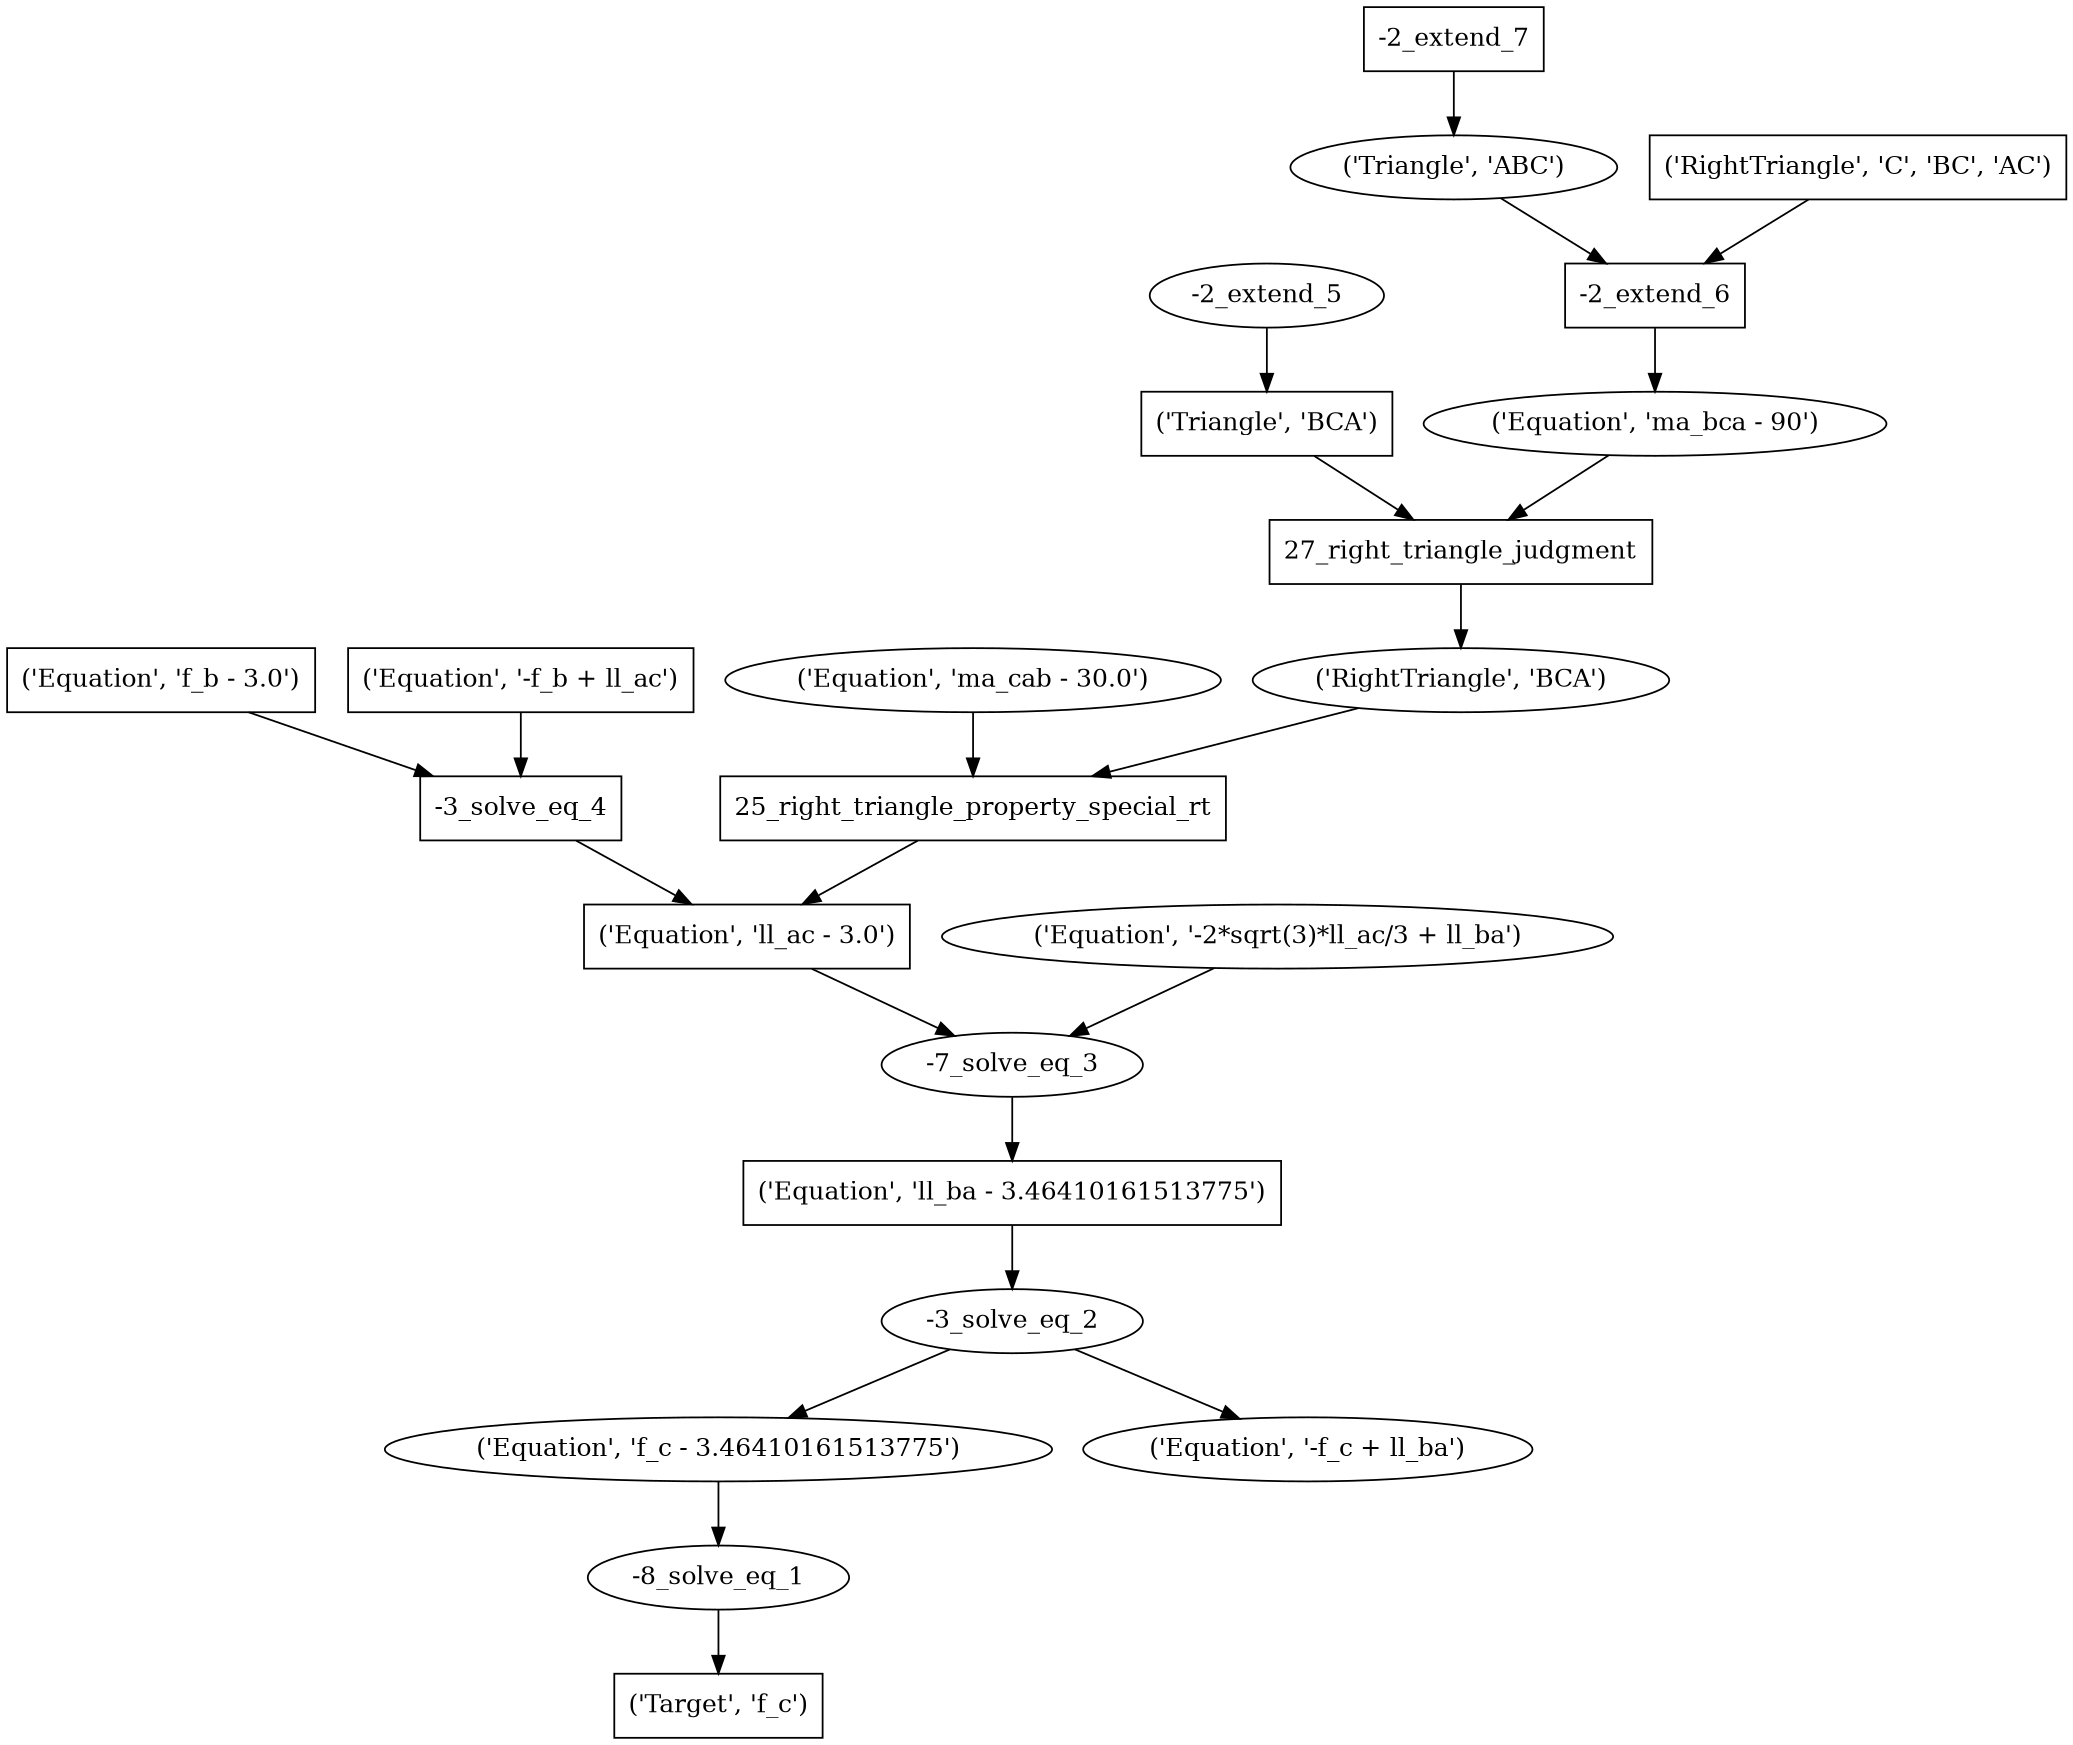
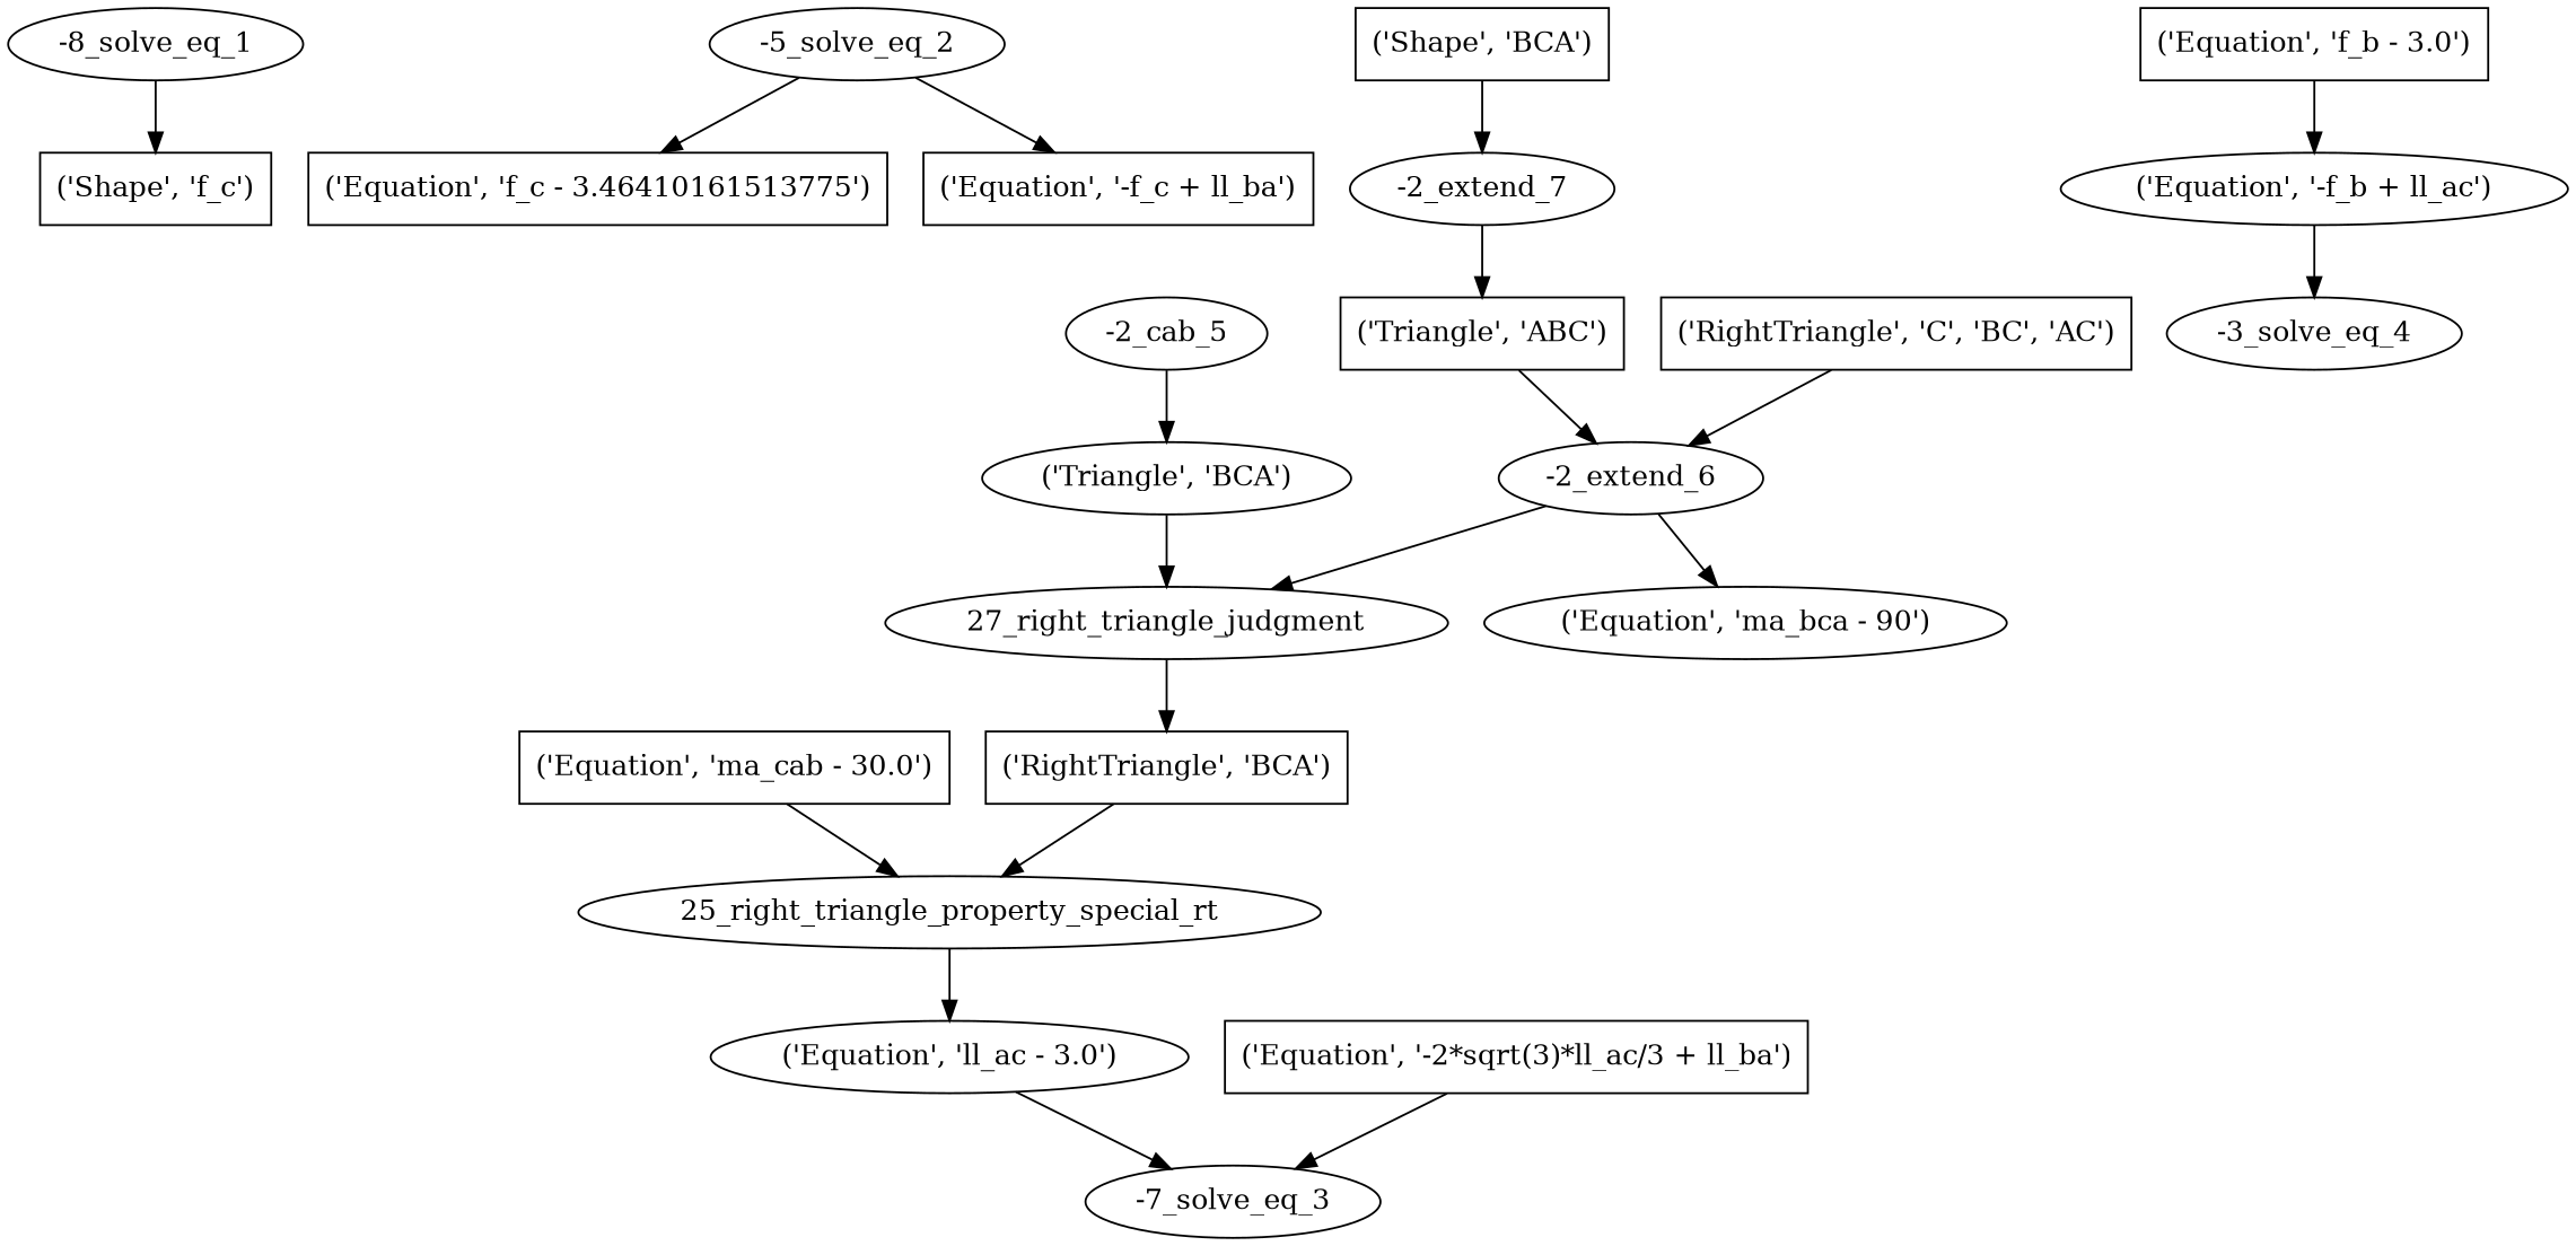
  digraph {
    node [shape=box]
-   n1 [label="('Target', 'f_c')"]
+   n1 [label="('Shape', 'f_c')"]
    n2 [label="-8_solve_eq_1" shape=""]
-   n3 [label="('Equation', 'f_c - 3.46410161513775')" shape=ellipse]
-   n4 [label="-3_solve_eq_2" shape=""]
-   n5 [label="('Equation', '-f_c + ll_ba')" shape=ellipse]
-   n6 [label="('Equation', 'll_ba - 3.46410161513775')"]
+   n3 [label="('Equation', 'f_c - 3.46410161513775')"]
+   n4 [label="-5_solve_eq_2" shape=""]
+   n5 [label="('Equation', '-f_c + ll_ba')"]
    n7 [label="-7_solve_eq_3" shape=""]
-   n8 [label="('Equation', 'll_ac - 3.0')"]
-   n9 [label="('Equation', '-2*sqrt(3)*ll_ac/3 + ll_ba')" shape=ellipse]
-   n10 [label="-3_solve_eq_4"]
+   n8 [label="('Equation', 'll_ac - 3.0')" shape=ellipse]
+   n9 [label="('Equation', '-2*sqrt(3)*ll_ac/3 + ll_ba')"]
+   n10 [label="-3_solve_eq_4" shape=""]
    n11 [label="('Equation', 'f_b - 3.0')"]
-   n12 [label="('Equation', '-f_b + ll_ac')"]
-   n13 [label="25_right_triangle_property_special_rt"]
-   n14 [label="('Equation', 'ma_cab - 30.0')" shape=ellipse]
-   n15 [label="('RightTriangle', 'BCA')" shape=ellipse]
-   n16 [label="27_right_triangle_judgment"]
-   n17 [label="('Triangle', 'BCA')"]
+   n12 [label="('Equation', '-f_b + ll_ac')" shape=ellipse]
+   n13 [label="25_right_triangle_property_special_rt" shape=""]
+   n14 [label="('Equation', 'ma_cab - 30.0')"]
+   n15 [label="('RightTriangle', 'BCA')"]
+   n16 [label="27_right_triangle_judgment" shape=""]
+   n17 [label="('Triangle', 'BCA')" shape=ellipse]
    n18 [label="('Equation', 'ma_bca - 90')" shape=ellipse]
-   n19 [label="-2_extend_5" shape=""]
-   n20 [label="('Triangle', 'ABC')" shape=ellipse]
-   n21 [label="-2_extend_6"]
+   n19 [label="-2_cab_5" shape=""]
+   n20 [label="('Triangle', 'ABC')"]
+   n21 [label="-2_extend_6" shape=""]
    n22 [label="('RightTriangle', 'C', 'BC', 'AC')"]
-   n23 [label="-2_extend_7"]
+   n23 [label="-2_extend_7" shape=""]
+   n24 [label="('Shape', 'BCA')"]
    n2 -> n1
-   n3 -> n2
    n4 -> n3
    n4 -> n5
-   n6 -> n4
-   n7 -> n6
    n8 -> n7
    n9 -> n7
-   n10 -> n8
-   n11 -> n10
+   n11 -> n12
    n12 -> n10
    n13 -> n8
    n14 -> n13
    n15 -> n13
    n16 -> n15
    n17 -> n16
-   n18 -> n16
+   n21 -> n16
    n19 -> n17
    n20 -> n21
    n21 -> n18
    n22 -> n21
    n23 -> n20
+   n24 -> n23
  }
